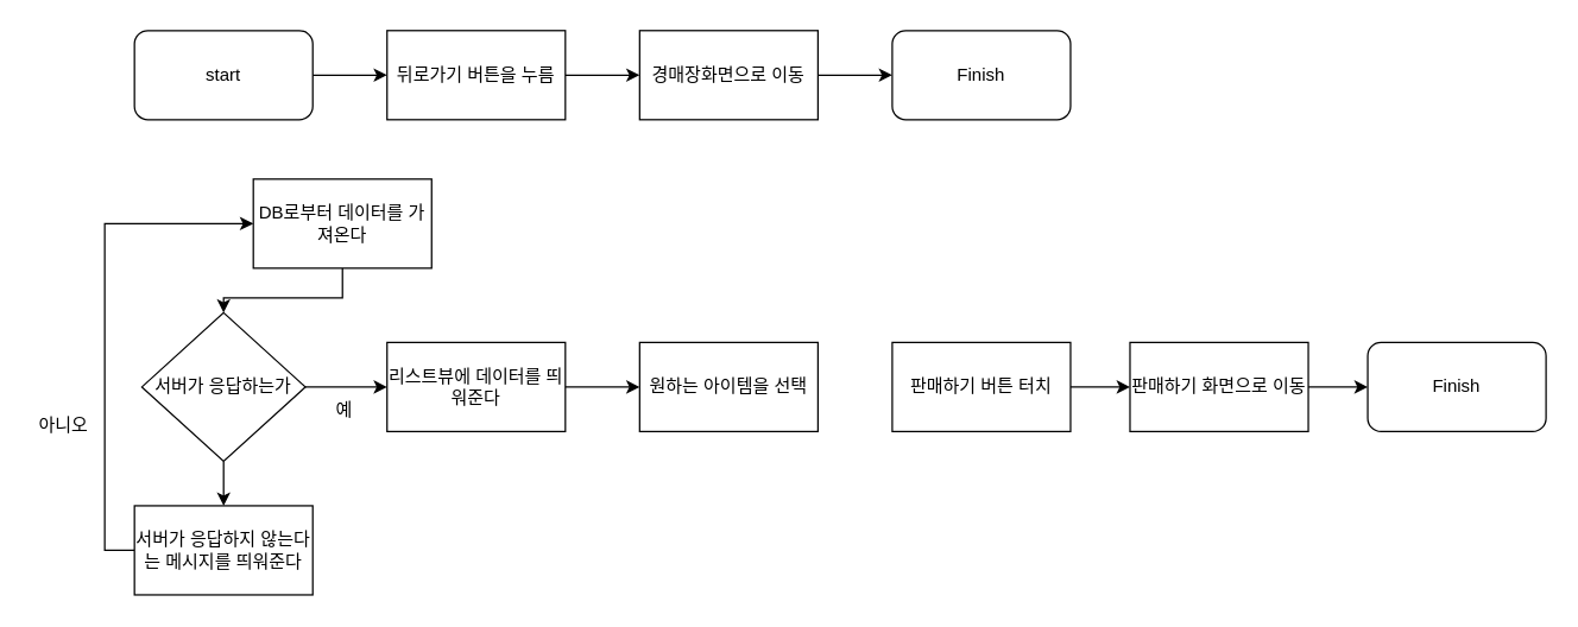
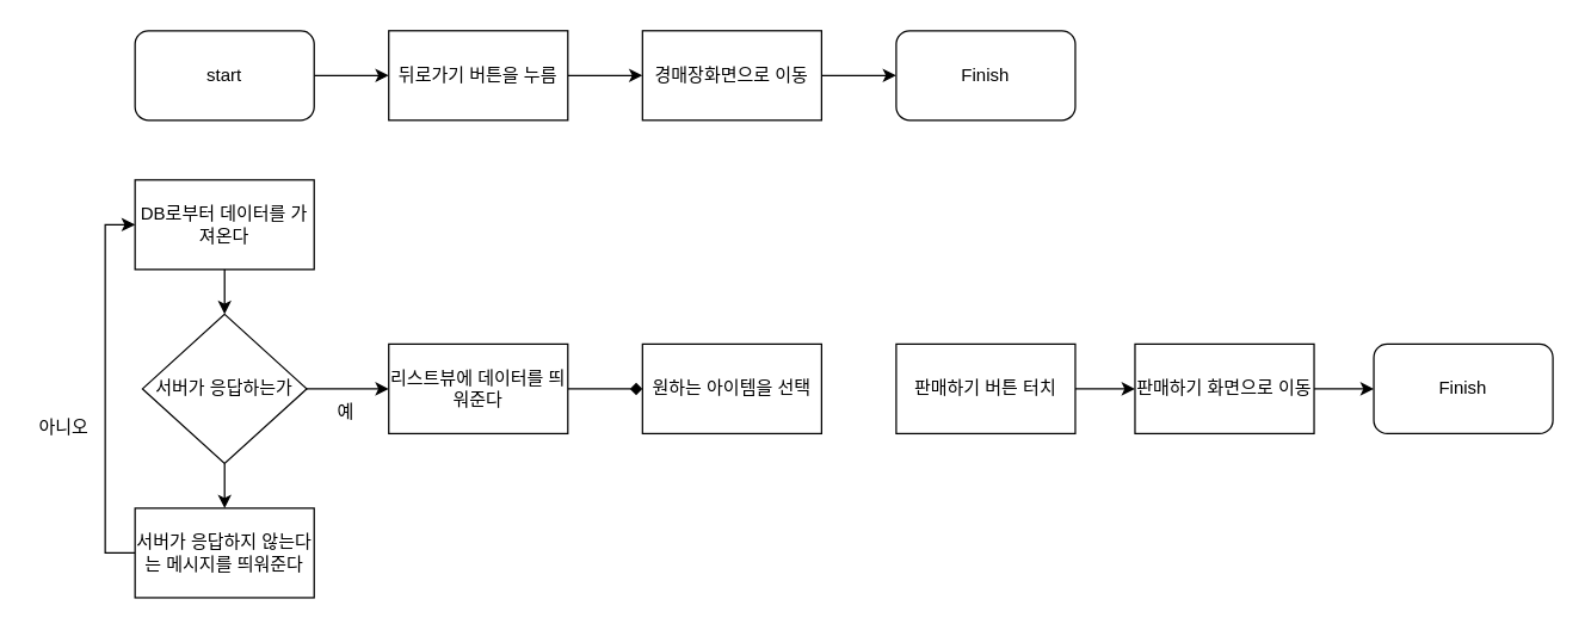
  <mxCell id="0" />
  <mxCell id="1" parent="0" />
  <mxCell id="2" style="edgeStyle=orthogonalEdgeStyle;rounded=0;orthogonalLoop=1;jettySize=auto;html=1;exitX=1;exitY=0.5;exitDx=0;exitDy=0;entryX=0;entryY=0.5;entryDx=0;entryDy=0;" parent="1" source="3" target="5" edge="1"><mxGeometry relative="1" as="geometry" /></mxCell>
  <mxCell id="3" value="start" style="rounded=1;whiteSpace=wrap;html=1;" parent="1" vertex="1"><mxGeometry x="90" y="20" width="120" height="60" as="geometry" /></mxCell>
  <mxCell id="4" value="" style="edgeStyle=orthogonalEdgeStyle;rounded=0;orthogonalLoop=1;jettySize=auto;html=1;" parent="1" source="5" target="7" edge="1"><mxGeometry relative="1" as="geometry" /></mxCell>
  <mxCell id="5" value="뒤로가기 버튼을 누름" style="rounded=0;whiteSpace=wrap;html=1;" parent="1" vertex="1"><mxGeometry x="260" y="20" width="120" height="60" as="geometry" /></mxCell>
  <mxCell id="6" style="edgeStyle=orthogonalEdgeStyle;rounded=0;orthogonalLoop=1;jettySize=auto;html=1;exitX=1;exitY=0.5;exitDx=0;exitDy=0;" parent="1" source="7" target="8" edge="1"><mxGeometry relative="1" as="geometry" /></mxCell>
  <mxCell id="7" value="경매장화면으로 이동" style="rounded=0;whiteSpace=wrap;html=1;" parent="1" vertex="1"><mxGeometry x="430" y="20" width="120" height="60" as="geometry" /></mxCell>
  <mxCell id="8" value="Finish" style="rounded=1;whiteSpace=wrap;html=1;" parent="1" vertex="1"><mxGeometry x="600" y="20" width="120" height="60" as="geometry" /></mxCell>
  <mxCell id="9" value="" style="edgeStyle=orthogonalEdgeStyle;rounded=0;orthogonalLoop=1;jettySize=auto;html=1;" parent="1" source="10" target="18" edge="1"><mxGeometry relative="1" as="geometry" /></mxCell>
- <mxCell id="10" value="DB로부터 데이터를 가져온다" style="rounded=0;whiteSpace=wrap;html=1;" parent="1" vertex="1"><mxGeometry x="170" y="120" width="120" height="60" as="geometry" /></mxCell>
- <mxCell id="11" value="" style="edgeStyle=orthogonalEdgeStyle;rounded=0;orthogonalLoop=1;jettySize=auto;html=1;" edge="1" parent="1" source="12" target="21"><mxGeometry relative="1" as="geometry" /></mxCell>
+ <mxCell id="10" value="DB로부터 데이터를 가져온다" style="rounded=0;whiteSpace=wrap;html=1;" parent="1" vertex="1"><mxGeometry x="90" y="120" width="120" height="60" as="geometry" /></mxCell>
+ <mxCell id="11" value="" style="edgeStyle=orthogonalEdgeStyle;rounded=0;orthogonalLoop=1;jettySize=auto;html=1;endArrow=diamond;" edge="1" parent="1" source="12" target="21"><mxGeometry relative="1" as="geometry" /></mxCell>
  <mxCell id="12" value="리스트뷰에 데이터를 띄워준다" style="rounded=0;whiteSpace=wrap;html=1;" parent="1" vertex="1"><mxGeometry x="260" y="230" width="120" height="60" as="geometry" /></mxCell>
  <mxCell id="13" value="" style="edgeStyle=orthogonalEdgeStyle;rounded=0;orthogonalLoop=1;jettySize=auto;html=1;" parent="1" source="14" target="15" edge="1"><mxGeometry relative="1" as="geometry" /></mxCell>
  <mxCell id="14" value="판매하기 화면으로 이동" style="rounded=0;whiteSpace=wrap;html=1;" parent="1" vertex="1"><mxGeometry x="760" y="230" width="120" height="60" as="geometry" /></mxCell>
  <mxCell id="15" value="Finish" style="rounded=1;whiteSpace=wrap;html=1;" parent="1" vertex="1"><mxGeometry x="920" y="230" width="120" height="60" as="geometry" /></mxCell>
  <mxCell id="16" value="" style="edgeStyle=orthogonalEdgeStyle;rounded=0;orthogonalLoop=1;jettySize=auto;html=1;" parent="1" source="18" target="12" edge="1"><mxGeometry relative="1" as="geometry" /></mxCell>
  <mxCell id="17" style="edgeStyle=orthogonalEdgeStyle;rounded=0;orthogonalLoop=1;jettySize=auto;html=1;" parent="1" source="18" edge="1"><mxGeometry relative="1" as="geometry"><mxPoint x="150" y="340" as="targetPoint" /></mxGeometry></mxCell>
  <mxCell id="18" value="서버가 응답하는가" style="rhombus;whiteSpace=wrap;html=1;" parent="1" vertex="1"><mxGeometry x="95" y="210" width="110" height="100" as="geometry" /></mxCell>
  <mxCell id="19" value="예" style="text;strokeColor=none;fillColor=none;align=left;verticalAlign=middle;spacingLeft=4;spacingRight=4;overflow=hidden;points=[[0,0.5],[1,0.5]];portConstraint=eastwest;rotatable=0;" parent="1" vertex="1"><mxGeometry x="220" y="260" width="30" height="30" as="geometry" /></mxCell>
  <mxCell id="20" value="아니오" style="text;strokeColor=none;fillColor=none;align=left;verticalAlign=middle;spacingLeft=4;spacingRight=4;overflow=hidden;points=[[0,0.5],[1,0.5]];portConstraint=eastwest;rotatable=0;" parent="1" vertex="1"><mxGeometry x="20" y="270" width="80" height="30" as="geometry" /></mxCell>
  <mxCell id="21" value="원하는 아이템을 선택" style="rounded=0;whiteSpace=wrap;html=1;" parent="1" vertex="1"><mxGeometry x="430" y="230" width="120" height="60" as="geometry" /></mxCell>
  <mxCell id="22" style="edgeStyle=orthogonalEdgeStyle;rounded=0;orthogonalLoop=1;jettySize=auto;html=1;entryX=0;entryY=0.5;entryDx=0;entryDy=0;" parent="1" source="23" target="10" edge="1"><mxGeometry relative="1" as="geometry"><Array as="points"><mxPoint x="70" y="370" /><mxPoint x="70" y="150" /></Array></mxGeometry></mxCell>
  <mxCell id="23" value="서버가 응답하지 않는다는 메시지를 띄워준다" style="rounded=0;whiteSpace=wrap;html=1;" parent="1" vertex="1"><mxGeometry x="90" y="340" width="120" height="60" as="geometry" /></mxCell>
  <mxCell id="24" value="" style="edgeStyle=orthogonalEdgeStyle;rounded=0;orthogonalLoop=1;jettySize=auto;html=1;" edge="1" parent="1" source="25" target="14"><mxGeometry relative="1" as="geometry" /></mxCell>
  <mxCell id="25" value="판매하기 버튼 터치" style="rounded=0;whiteSpace=wrap;html=1;" parent="1" vertex="1"><mxGeometry x="600" y="230" width="120" height="60" as="geometry" /></mxCell>
